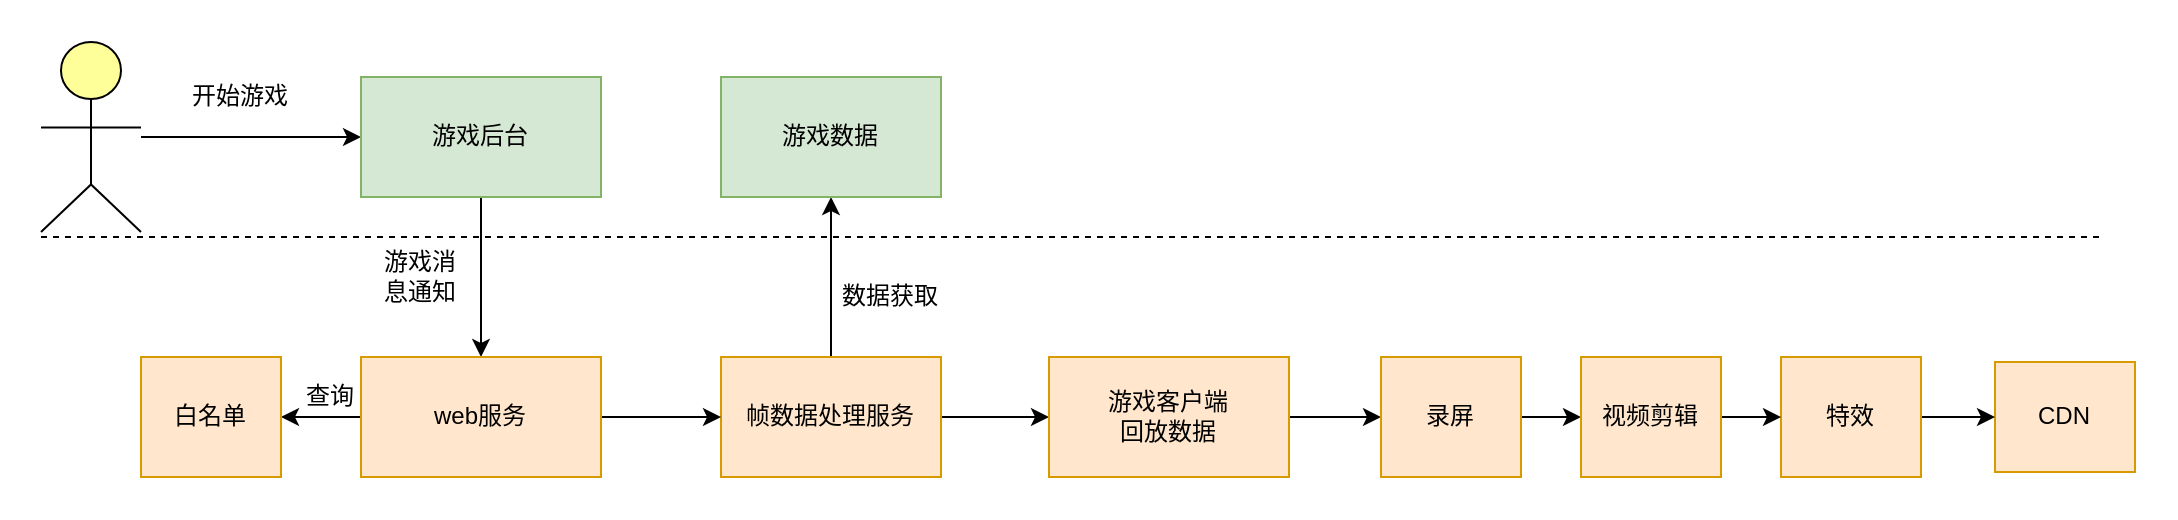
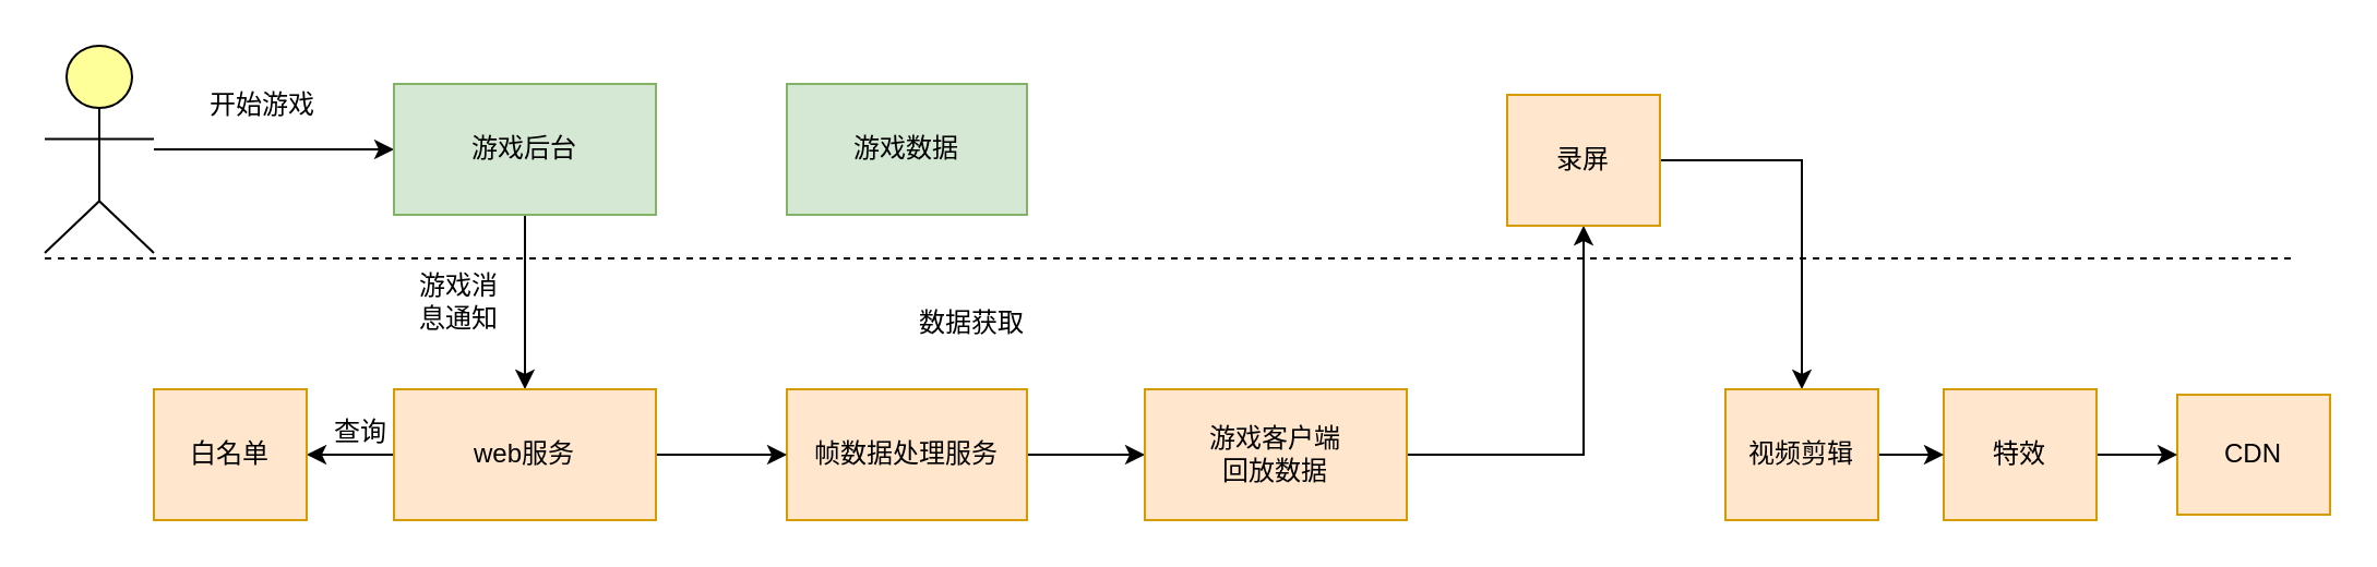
  <mxCell id="0" />
  <mxCell id="1" parent="0" />
  <mxCell id="2" value="" style="edgeStyle=orthogonalEdgeStyle;rounded=0;orthogonalLoop=1;jettySize=auto;html=1;strokeColor=#000000;" edge="1" parent="1" source="3" target="8"><mxGeometry relative="1" as="geometry" /></mxCell>
  <mxCell id="3" value="" style="html=1;whiteSpace=wrap;fillColor=#ffff99;shape=mxgraph.archimate3.actor;fontSize=14;" vertex="1" parent="1"><mxGeometry x="20" y="20.5" width="50" height="95" as="geometry" /></mxCell>
- <mxCell id="4" value="" style="edgeStyle=orthogonalEdgeStyle;rounded=0;orthogonalLoop=1;jettySize=auto;html=1;strokeColor=#000000;" edge="1" parent="1" source="6" target="21"><mxGeometry relative="1" as="geometry" /></mxCell>
  <mxCell id="5" style="edgeStyle=orthogonalEdgeStyle;rounded=0;orthogonalLoop=1;jettySize=auto;html=1;exitX=1;exitY=0.5;exitDx=0;exitDy=0;entryX=0;entryY=0.5;entryDx=0;entryDy=0;" edge="1" parent="1" source="6" target="10"><mxGeometry relative="1" as="geometry" /></mxCell>
  <mxCell id="6" value="帧数据处理服务" style="rounded=0;whiteSpace=wrap;html=1;fillColor=#ffe6cc;strokeColor=#d79b00;" vertex="1" parent="1"><mxGeometry x="360" y="178" width="110" height="60" as="geometry" /></mxCell>
  <mxCell id="7" style="edgeStyle=orthogonalEdgeStyle;rounded=0;orthogonalLoop=1;jettySize=auto;html=1;exitX=0.5;exitY=1;exitDx=0;exitDy=0;entryX=0.5;entryY=0;entryDx=0;entryDy=0;strokeColor=#000000;" edge="1" parent="1" source="8" target="16"><mxGeometry relative="1" as="geometry" /></mxCell>
  <mxCell id="8" value="游戏后台" style="rounded=0;whiteSpace=wrap;html=1;fillColor=#d5e8d4;strokeColor=#82b366;" vertex="1" parent="1"><mxGeometry x="180" y="38" width="120" height="60" as="geometry" /></mxCell>
  <mxCell id="9" value="" style="edgeStyle=orthogonalEdgeStyle;rounded=0;orthogonalLoop=1;jettySize=auto;html=1;" edge="1" parent="1" source="10" target="12"><mxGeometry relative="1" as="geometry" /></mxCell>
  <mxCell id="10" value="游戏客户端&lt;br&gt;回放数据" style="rounded=0;whiteSpace=wrap;html=1;fillColor=#ffe6cc;strokeColor=#d79b00;" vertex="1" parent="1"><mxGeometry x="524" y="178" width="120" height="60" as="geometry" /></mxCell>
  <mxCell id="11" value="" style="edgeStyle=orthogonalEdgeStyle;rounded=0;orthogonalLoop=1;jettySize=auto;html=1;" edge="1" parent="1" source="12" target="26"><mxGeometry relative="1" as="geometry" /></mxCell>
- <mxCell id="12" value="录屏" style="rounded=0;whiteSpace=wrap;html=1;fillColor=#ffe6cc;strokeColor=#d79b00;" vertex="1" parent="1"><mxGeometry x="690" y="178" width="70" height="60" as="geometry" /></mxCell>
+ <mxCell id="12" value="录屏" style="rounded=0;whiteSpace=wrap;html=1;fillColor=#ffe6cc;strokeColor=#d79b00;" vertex="1" parent="1"><mxGeometry x="690" y="43" width="70" height="60" as="geometry" /></mxCell>
  <mxCell id="13" value="CDN" style="rounded=0;whiteSpace=wrap;html=1;fillColor=#ffe6cc;strokeColor=#d79b00;" vertex="1" parent="1"><mxGeometry x="997" y="180.5" width="70" height="55" as="geometry" /></mxCell>
  <mxCell id="14" value="" style="edgeStyle=orthogonalEdgeStyle;rounded=0;orthogonalLoop=1;jettySize=auto;html=1;strokeColor=#000000;" edge="1" parent="1" source="16" target="6"><mxGeometry relative="1" as="geometry" /></mxCell>
  <mxCell id="15" value="" style="edgeStyle=orthogonalEdgeStyle;rounded=0;orthogonalLoop=1;jettySize=auto;html=1;strokeColor=#000000;" edge="1" parent="1" source="16" target="17"><mxGeometry relative="1" as="geometry" /></mxCell>
  <mxCell id="16" value="web服务" style="rounded=0;whiteSpace=wrap;html=1;fillColor=#ffe6cc;strokeColor=#d79b00;" vertex="1" parent="1"><mxGeometry x="180" y="178" width="120" height="60" as="geometry" /></mxCell>
  <mxCell id="17" value="白名单" style="rounded=0;whiteSpace=wrap;html=1;fillColor=#ffe6cc;strokeColor=#d79b00;" vertex="1" parent="1"><mxGeometry x="70" y="178" width="70" height="60" as="geometry" /></mxCell>
  <mxCell id="18" value="开始游戏" style="text;html=1;strokeColor=none;fillColor=none;align=center;verticalAlign=middle;whiteSpace=wrap;rounded=0;" vertex="1" parent="1"><mxGeometry x="90" y="38" width="60" height="20" as="geometry" /></mxCell>
  <mxCell id="19" value="游戏消息通知" style="text;html=1;strokeColor=none;fillColor=none;align=center;verticalAlign=middle;whiteSpace=wrap;rounded=0;" vertex="1" parent="1"><mxGeometry x="190" y="118" width="40" height="40" as="geometry" /></mxCell>
  <mxCell id="20" value="查询" style="text;html=1;strokeColor=none;fillColor=none;align=center;verticalAlign=middle;whiteSpace=wrap;rounded=0;" vertex="1" parent="1"><mxGeometry x="120" y="188" width="90" height="20" as="geometry" /></mxCell>
  <mxCell id="21" value="游戏数据" style="rounded=0;whiteSpace=wrap;html=1;fillColor=#d5e8d4;strokeColor=#82b366;" vertex="1" parent="1"><mxGeometry x="360" y="38" width="110" height="60" as="geometry" /></mxCell>
  <mxCell id="22" value="" style="endArrow=none;html=1;strokeColor=#000000;dashed=1;" edge="1" parent="1"><mxGeometry width="50" height="50" relative="1" as="geometry"><mxPoint x="20" y="118" as="sourcePoint" /><mxPoint x="1050" y="118" as="targetPoint" /></mxGeometry></mxCell>
  <mxCell id="23" value="" style="edgeStyle=orthogonalEdgeStyle;rounded=0;orthogonalLoop=1;jettySize=auto;html=1;" edge="1" parent="1" source="24" target="13"><mxGeometry relative="1" as="geometry" /></mxCell>
  <mxCell id="24" value="特效" style="rounded=0;whiteSpace=wrap;html=1;fillColor=#ffe6cc;strokeColor=#d79b00;" vertex="1" parent="1"><mxGeometry x="890" y="178" width="70" height="60" as="geometry" /></mxCell>
  <mxCell id="25" value="" style="edgeStyle=orthogonalEdgeStyle;rounded=0;orthogonalLoop=1;jettySize=auto;html=1;" edge="1" parent="1" source="26" target="24"><mxGeometry relative="1" as="geometry" /></mxCell>
  <mxCell id="26" value="视频剪辑" style="rounded=0;whiteSpace=wrap;html=1;fillColor=#ffe6cc;strokeColor=#d79b00;" vertex="1" parent="1"><mxGeometry x="790" y="178" width="70" height="60" as="geometry" /></mxCell>
  <mxCell id="27" value="数据获取" style="text;html=1;strokeColor=none;fillColor=none;align=center;verticalAlign=middle;whiteSpace=wrap;rounded=0;" vertex="1" parent="1"><mxGeometry x="420" y="128" width="50" height="40" as="geometry" /></mxCell>
